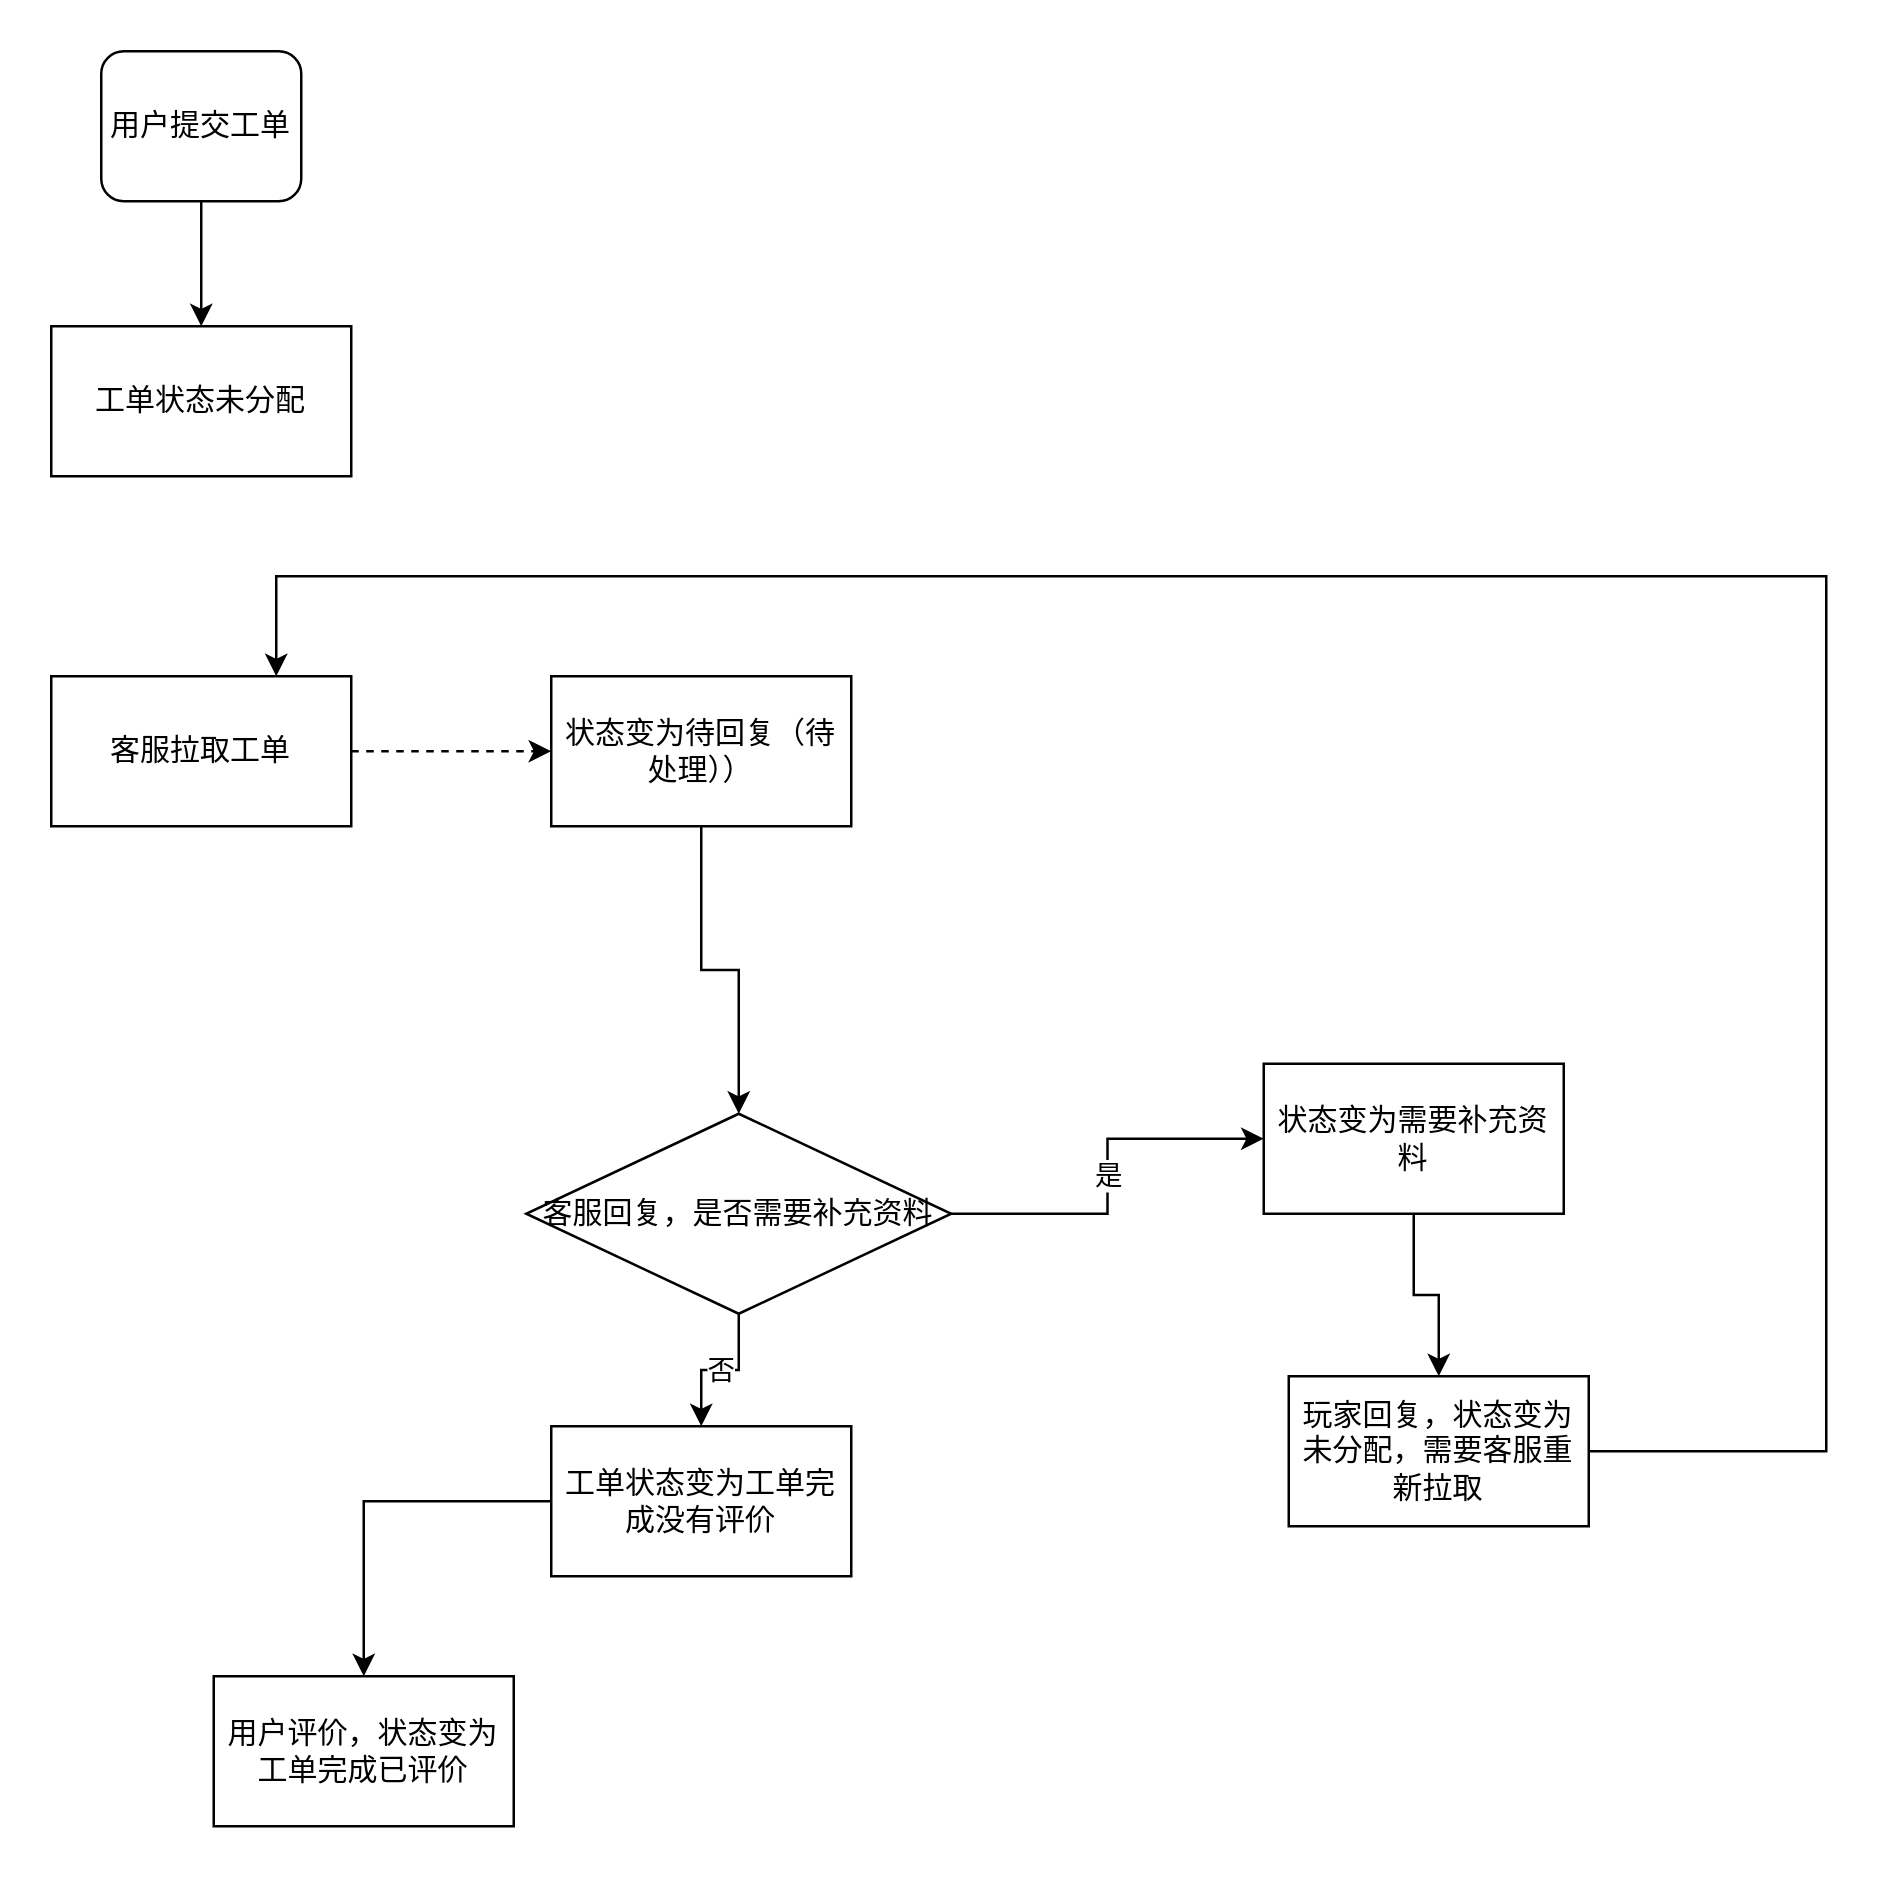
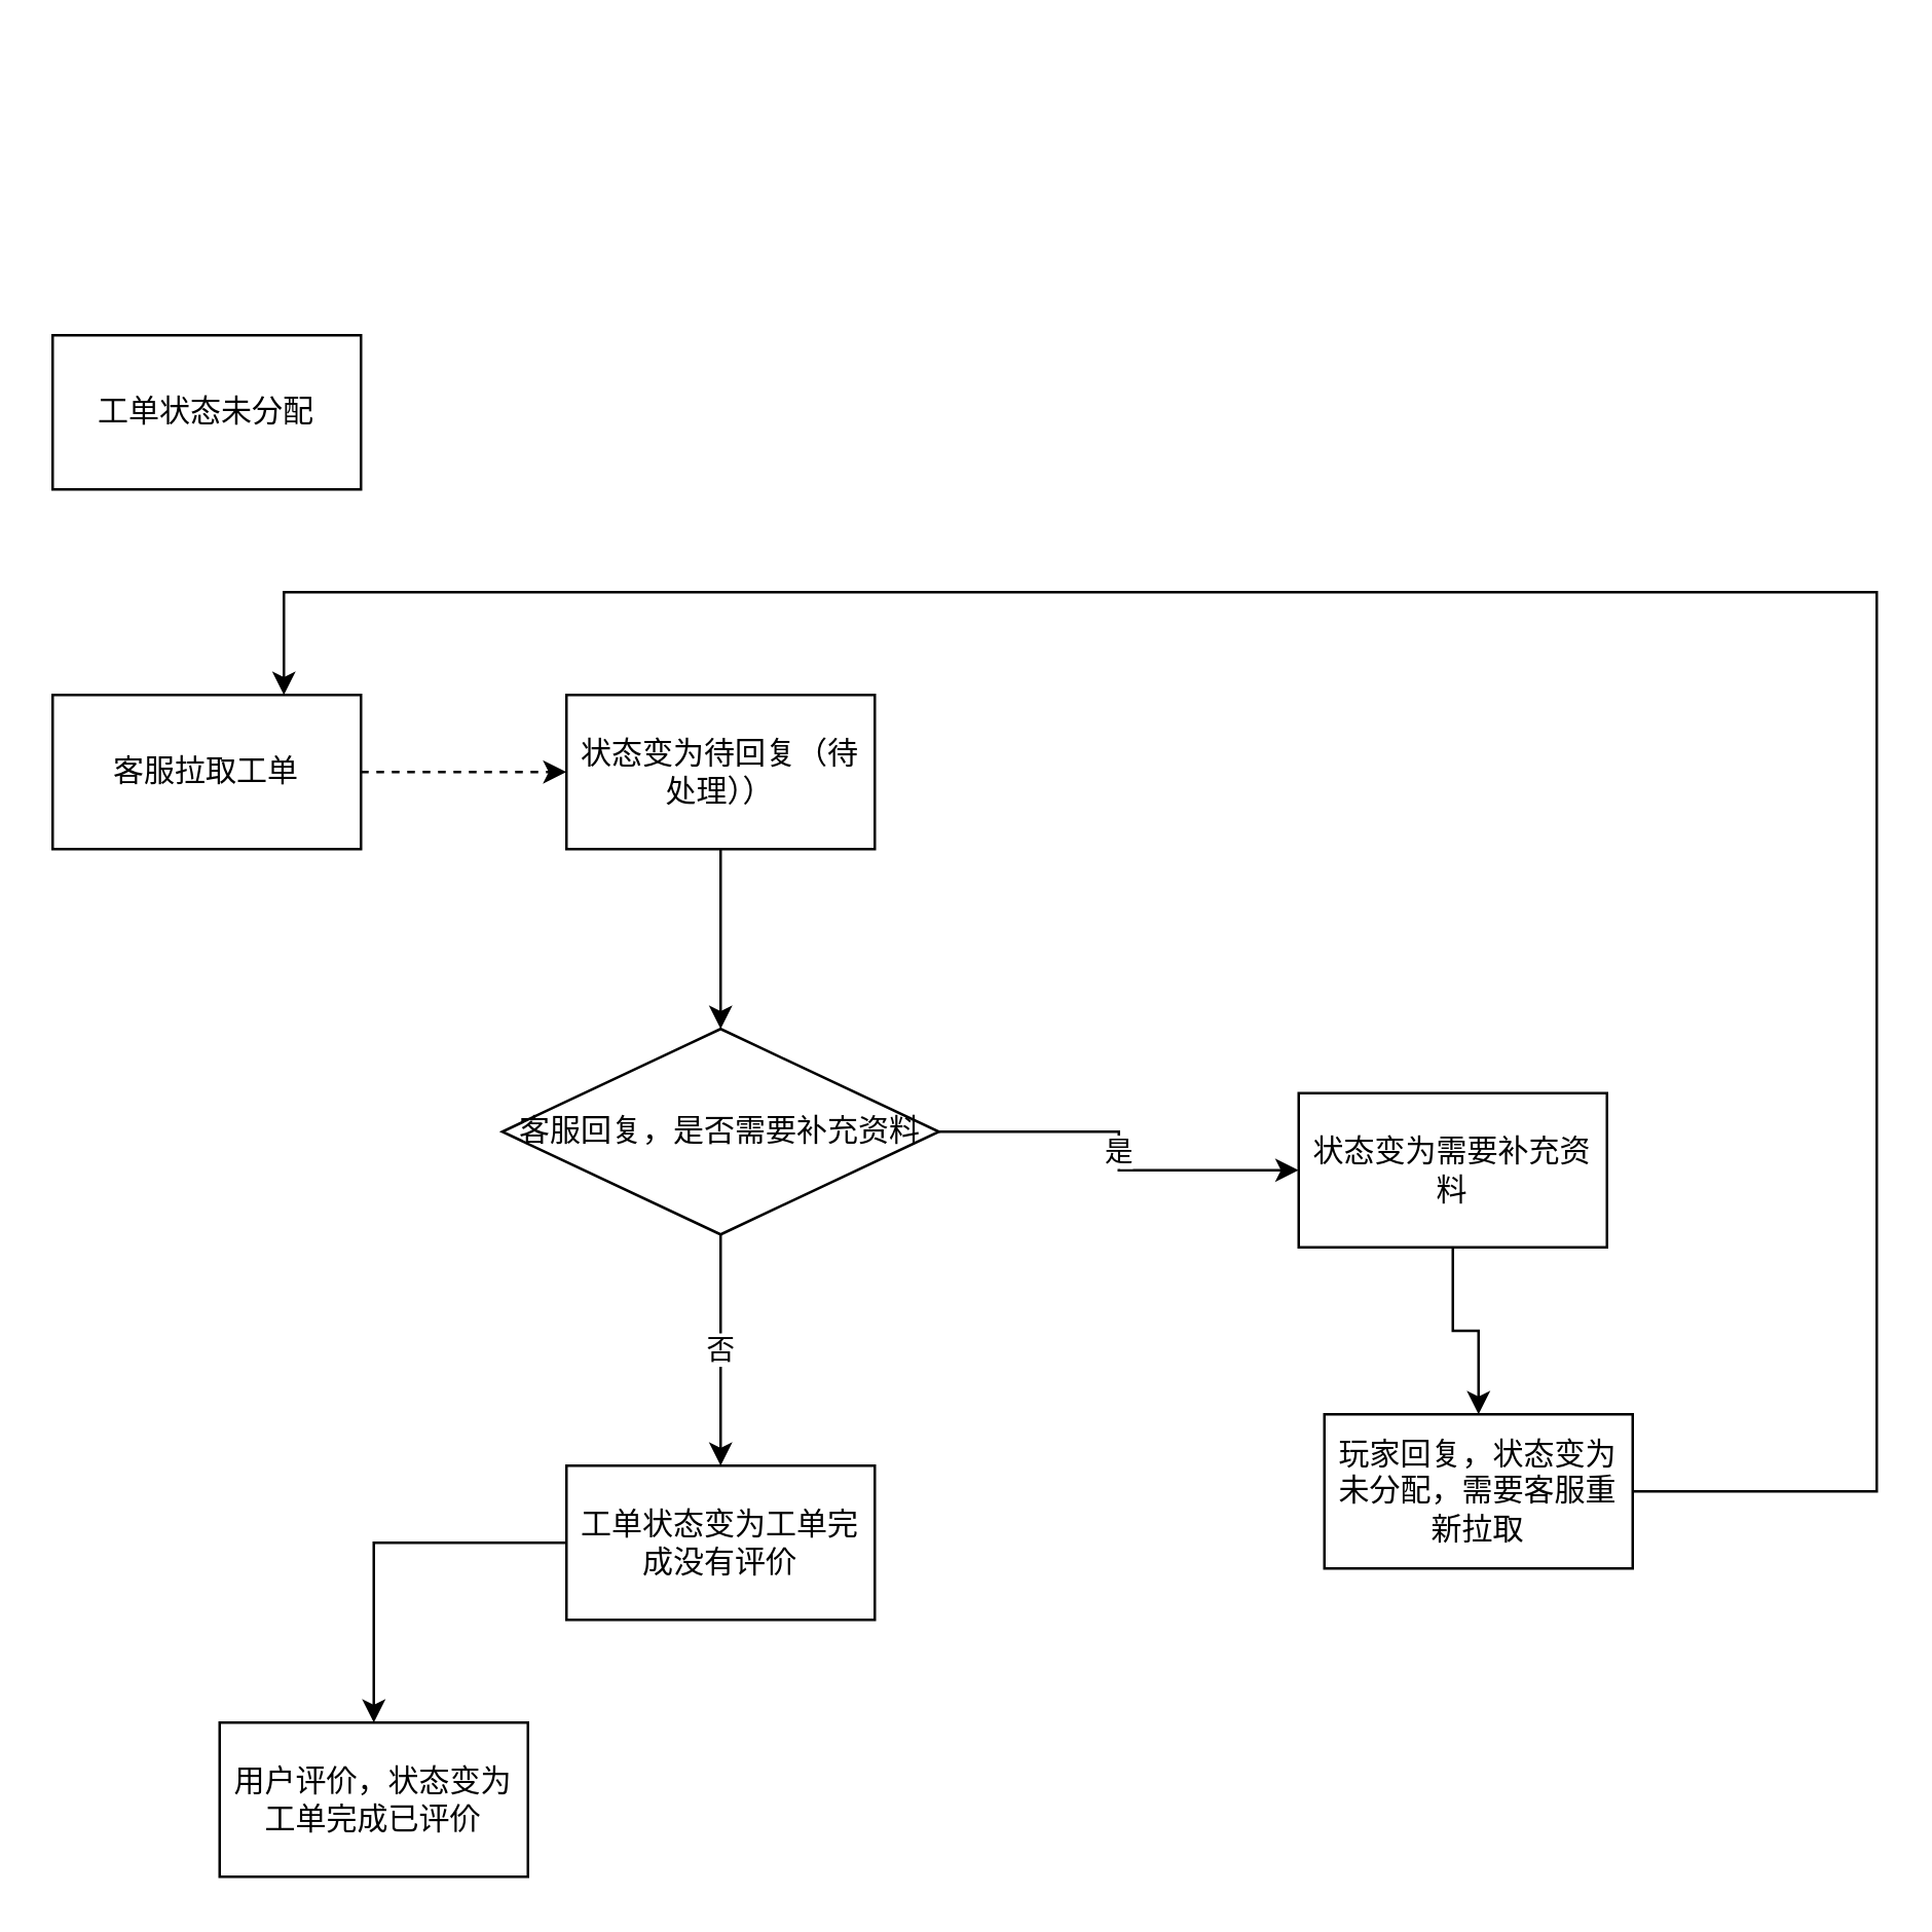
  <mxCell id="0" />
  <mxCell id="1" parent="0" />
- <mxCell id="2" value="" style="edgeStyle=orthogonalEdgeStyle;rounded=0;orthogonalLoop=1;jettySize=auto;html=1;" edge="1" parent="1" source="3" target="4"><mxGeometry relative="1" as="geometry" /></mxCell>
- <mxCell id="3" value="用户提交工单" style="rounded=1;whiteSpace=wrap;html=1;" vertex="1" parent="1"><mxGeometry x="40" y="20" width="80" height="60" as="geometry" /></mxCell>
  <mxCell id="4" value="工单状态未分配" style="rounded=0;whiteSpace=wrap;html=1;" vertex="1" parent="1"><mxGeometry x="20" y="130" width="120" height="60" as="geometry" /></mxCell>
  <mxCell id="5" value="" style="edgeStyle=orthogonalEdgeStyle;rounded=0;orthogonalLoop=1;jettySize=auto;html=1;dashed=1;" edge="1" parent="1" source="6" target="8"><mxGeometry relative="1" as="geometry" /></mxCell>
  <mxCell id="6" value="客服拉取工单" style="whiteSpace=wrap;html=1;rounded=0;" vertex="1" parent="1"><mxGeometry x="20" y="270" width="120" height="60" as="geometry" /></mxCell>
  <mxCell id="7" value="" style="edgeStyle=orthogonalEdgeStyle;rounded=0;orthogonalLoop=1;jettySize=auto;html=1;" edge="1" parent="1" source="8" target="11"><mxGeometry relative="1" as="geometry" /></mxCell>
  <mxCell id="8" value="状态变为待回复（待处理））" style="whiteSpace=wrap;html=1;rounded=0;" vertex="1" parent="1"><mxGeometry x="220" y="270" width="120" height="60" as="geometry" /></mxCell>
  <mxCell id="9" value="是" style="edgeStyle=orthogonalEdgeStyle;rounded=0;orthogonalLoop=1;jettySize=auto;html=1;" edge="1" parent="1" source="11" target="13"><mxGeometry relative="1" as="geometry" /></mxCell>
  <mxCell id="10" value="否" style="edgeStyle=orthogonalEdgeStyle;rounded=0;orthogonalLoop=1;jettySize=auto;html=1;" edge="1" parent="1" source="11" target="17"><mxGeometry relative="1" as="geometry" /></mxCell>
- <mxCell id="11" value="客服回复，是否需要补充资料" style="rhombus;whiteSpace=wrap;html=1;rounded=0;" vertex="1" parent="1"><mxGeometry x="210" y="445" width="170" height="80" as="geometry" /></mxCell>
+ <mxCell id="11" value="客服回复，是否需要补充资料" style="rhombus;whiteSpace=wrap;html=1;rounded=0;" vertex="1" parent="1"><mxGeometry x="195" y="400" width="170" height="80" as="geometry" /></mxCell>
  <mxCell id="12" value="" style="edgeStyle=orthogonalEdgeStyle;rounded=0;orthogonalLoop=1;jettySize=auto;html=1;" edge="1" parent="1" source="13" target="15"><mxGeometry relative="1" as="geometry" /></mxCell>
  <mxCell id="13" value="状态变为需要补充资料" style="whiteSpace=wrap;html=1;rounded=0;" vertex="1" parent="1"><mxGeometry x="505" y="425" width="120" height="60" as="geometry" /></mxCell>
  <mxCell id="14" style="edgeStyle=orthogonalEdgeStyle;rounded=0;orthogonalLoop=1;jettySize=auto;html=1;" edge="1" parent="1" source="15" target="6"><mxGeometry relative="1" as="geometry"><mxPoint x="70" y="340" as="targetPoint" /><Array as="points"><mxPoint x="730" y="580" /><mxPoint x="730" y="230" /><mxPoint x="110" y="230" /></Array></mxGeometry></mxCell>
  <mxCell id="15" value="玩家回复，状态变为未分配，需要客服重新拉取" style="whiteSpace=wrap;html=1;rounded=0;" vertex="1" parent="1"><mxGeometry x="515" y="550" width="120" height="60" as="geometry" /></mxCell>
  <mxCell id="16" value="" style="edgeStyle=orthogonalEdgeStyle;rounded=0;orthogonalLoop=1;jettySize=auto;html=1;" edge="1" parent="1" source="17" target="18"><mxGeometry relative="1" as="geometry" /></mxCell>
  <mxCell id="17" value="工单状态变为工单完成没有评价" style="whiteSpace=wrap;html=1;rounded=0;" vertex="1" parent="1"><mxGeometry x="220" y="570" width="120" height="60" as="geometry" /></mxCell>
  <mxCell id="18" value="用户评价，状态变为工单完成已评价" style="whiteSpace=wrap;html=1;rounded=0;" vertex="1" parent="1"><mxGeometry x="85" y="670" width="120" height="60" as="geometry" /></mxCell>
